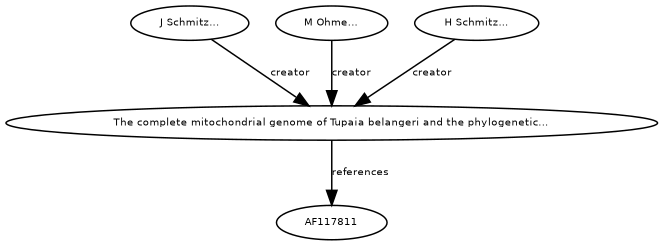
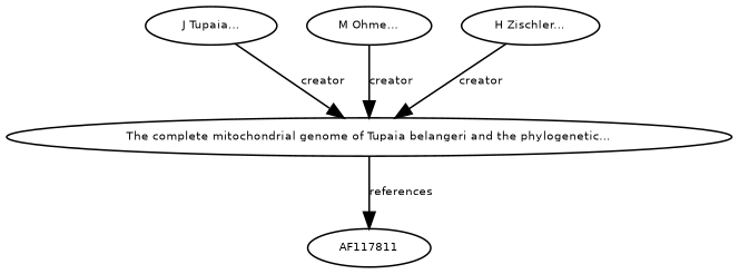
  digraph {
    node [fontname=Helvetica fontsize=7]
    edge [fontname=Helvetica fontsize=7]
    n1 [height=0.27433100247 label="The complete mitochondrial genome of Tupaia belangeri and the phylogenetic..." width=0.27433100247]
    n2 [height=0.27433100247 label=AF117811 width=0.27433100247]
-   n3 [height=0.27433100247 label="J Schmitz..." width=0.27433100247]
+   n3 [height=0.27433100247 label="J Tupaia..." width=0.27433100247]
    n4 [height=0.27433100247 label="M Ohme..." width=0.27433100247]
-   n5 [height=0.27433100247 label="H Schmitz..." width=0.27433100247]
+   n5 [height=0.27433100247 label="H Zischler..." width=0.27433100247]
    n1 -> n2 [label=references]
    n3 -> n1 [label=creator]
    n4 -> n1 [label=creator]
    n5 -> n1 [label=creator]
  }
